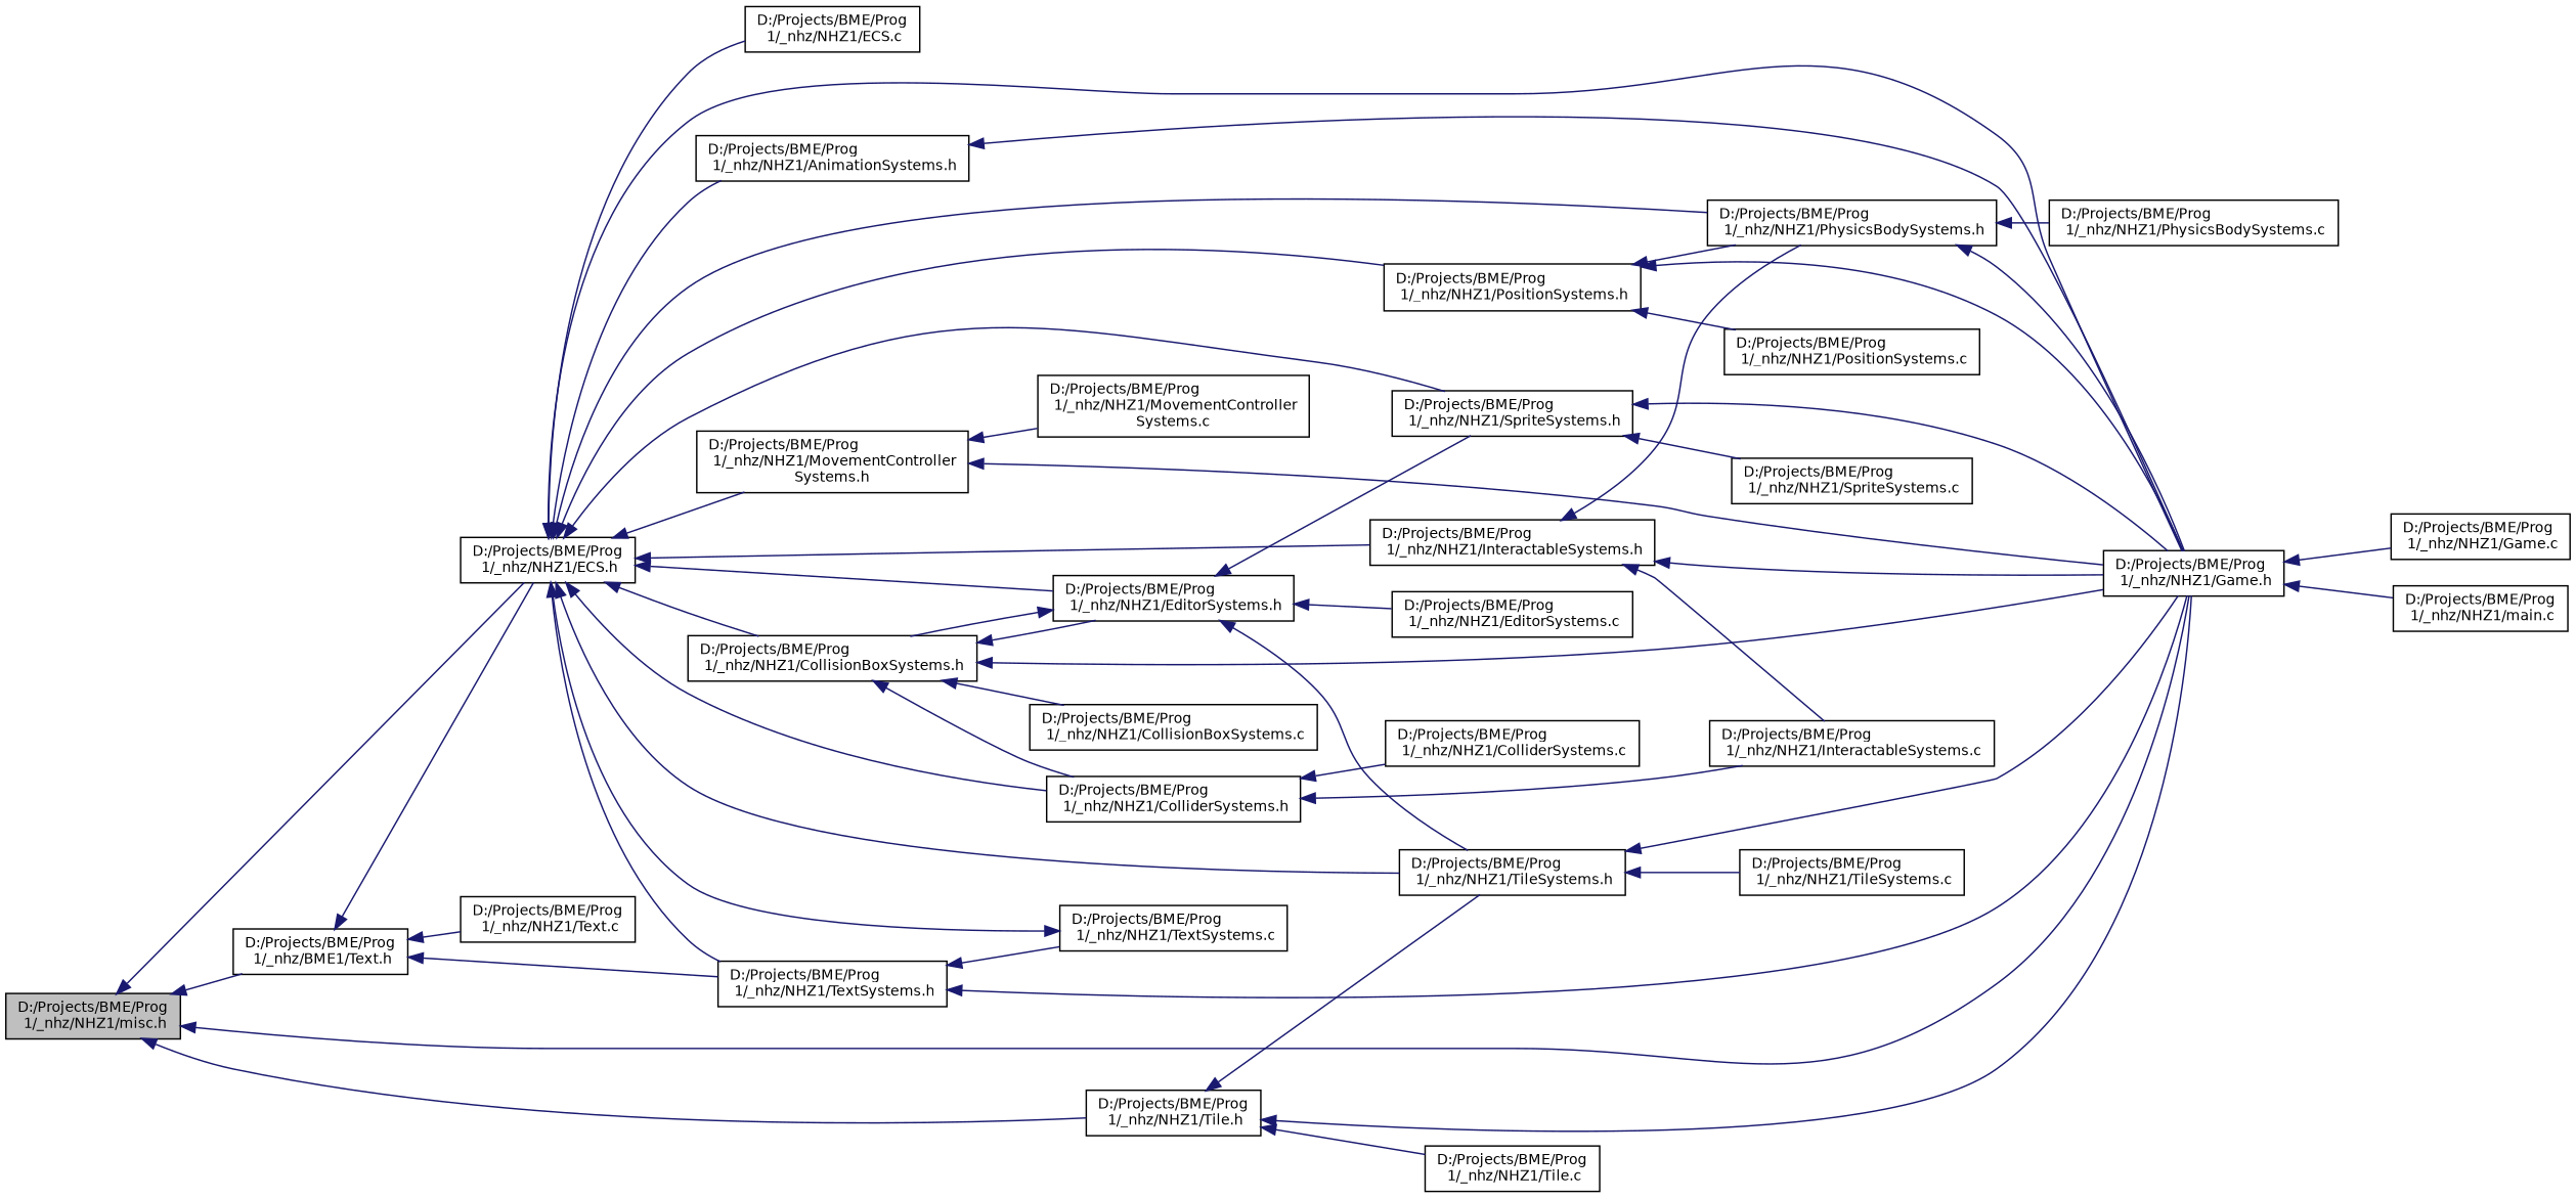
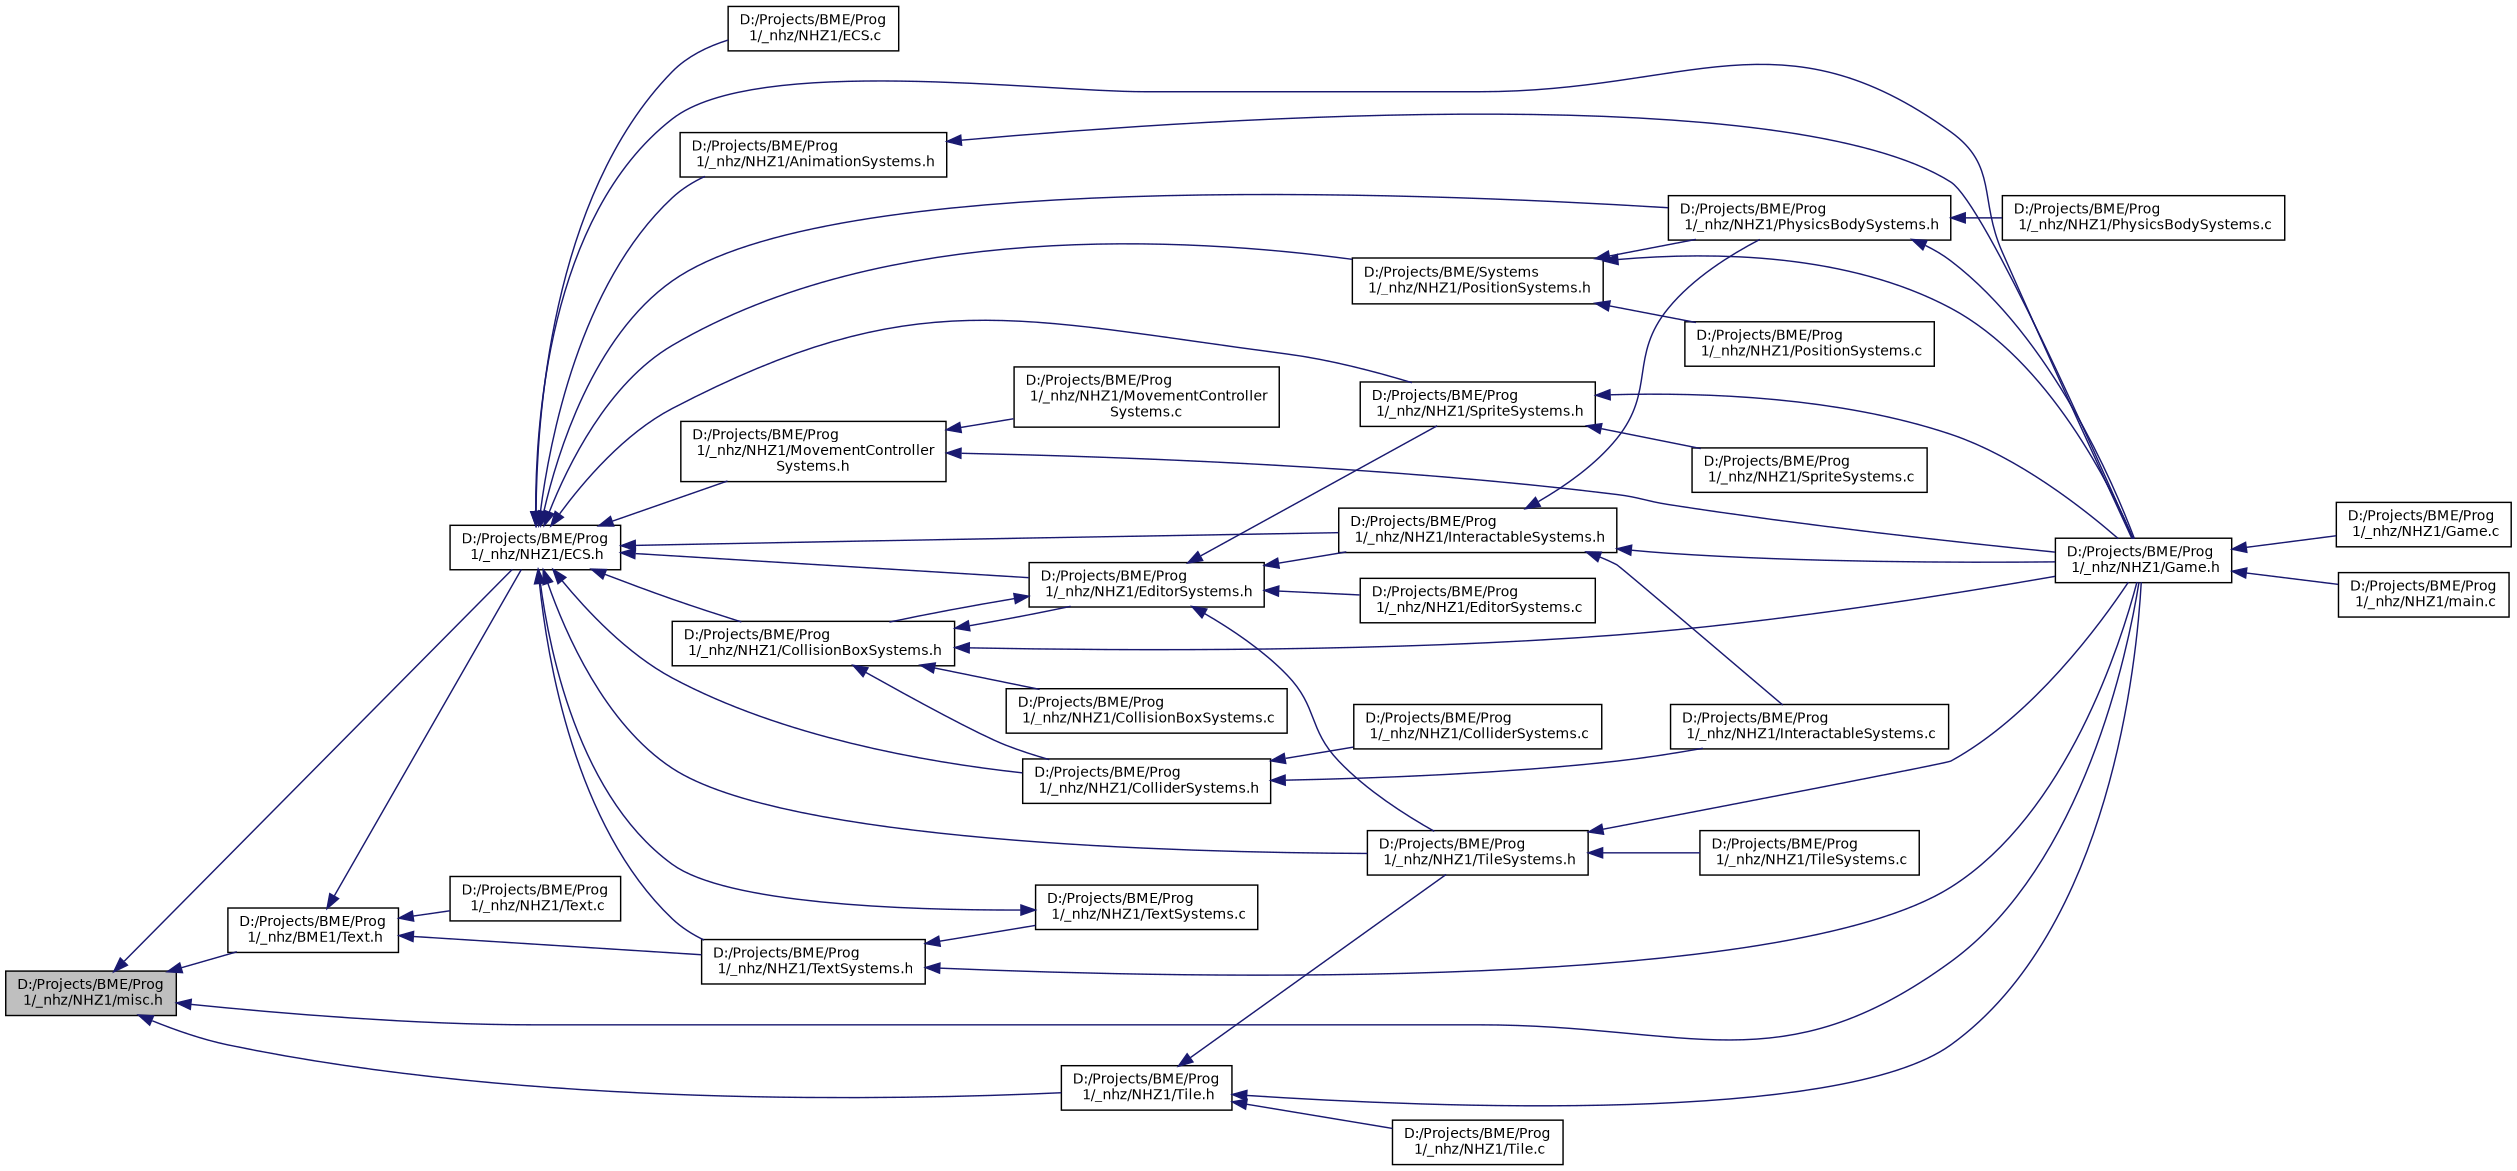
  digraph {
    rankdir=LR
    node [color=black fillcolor=white fontname=Helvetica fontsize=10 shape=record style=filled]
    edge [color=midnightblue dir=back fontname=Helvetica fontsize=10 labelfontname=Helvetica labelfontsize=10 style=solid]
    n1 [fillcolor=grey75 fontcolor=black height=0.2 label="D:/Projects/BME/Prog\l 1/_nhz/NHZ1/misc.h" width=0.4]
    n2 [height=0.2 label="D:/Projects/BME/Prog\l 1/_nhz/NHZ1/ECS.h" width=0.4]
    n3 [height=0.2 label="D:/Projects/BME/Prog\l 1/_nhz/NHZ1/Game.h" width=0.4]
    n4 [height=0.2 label="D:/Projects/BME/Prog\l 1/_nhz/BME1/Text.h" width=0.4]
    n5 [height=0.2 label="D:/Projects/BME/Prog\l 1/_nhz/NHZ1/Tile.h" width=0.4]
    n6 [height=0.2 label="D:/Projects/BME/Prog\l 1/_nhz/NHZ1/AnimationSystems.h" width=0.4]
    n7 [height=0.2 label="D:/Projects/BME/Prog\l 1/_nhz/NHZ1/ColliderSystems.h" width=0.4]
    n8 [height=0.2 label="D:/Projects/BME/Prog\l 1/_nhz/NHZ1/PhysicsBodySystems.h" width=0.4]
    n9 [height=0.2 label="D:/Projects/BME/Prog\l 1/_nhz/NHZ1/CollisionBoxSystems.h" width=0.4]
    n10 [height=0.2 label="D:/Projects/BME/Prog\l 1/_nhz/NHZ1/EditorSystems.h" width=0.4]
    n11 [height=0.2 label="D:/Projects/BME/Prog\l 1/_nhz/NHZ1/InteractableSystems.h" width=0.4]
    n12 [height=0.2 label="D:/Projects/BME/Prog\l 1/_nhz/NHZ1/SpriteSystems.h" width=0.4]
    n13 [height=0.2 label="D:/Projects/BME/Prog\l 1/_nhz/NHZ1/TileSystems.h" width=0.4]
    n14 [height=0.2 label="D:/Projects/BME/Prog\l 1/_nhz/NHZ1/ECS.c" width=0.4]
    n15 [height=0.2 label="D:/Projects/BME/Prog\l 1/_nhz/NHZ1/MovementController\lSystems.h" width=0.4]
-   n16 [height=0.2 label="D:/Projects/BME/Prog\l 1/_nhz/NHZ1/PositionSystems.h" width=0.4]
+   n16 [height=0.2 label="D:/Projects/BME/Systems\l 1/_nhz/NHZ1/PositionSystems.h" width=0.4]
    n17 [height=0.2 label="D:/Projects/BME/Prog\l 1/_nhz/NHZ1/TextSystems.h" width=0.4]
    n18 [height=0.2 label="D:/Projects/BME/Prog\l 1/_nhz/NHZ1/Game.c" width=0.4]
    n19 [height=0.2 label="D:/Projects/BME/Prog\l 1/_nhz/NHZ1/main.c" width=0.4]
    n20 [height=0.2 label="D:/Projects/BME/Prog\l 1/_nhz/NHZ1/Text.c" width=0.4]
    n21 [height=0.2 label="D:/Projects/BME/Prog\l 1/_nhz/NHZ1/Tile.c" width=0.4]
    n22 [height=0.2 label="D:/Projects/BME/Prog\l 1/_nhz/NHZ1/ColliderSystems.c" width=0.4]
    n23 [height=0.2 label="D:/Projects/BME/Prog\l 1/_nhz/NHZ1/InteractableSystems.c" width=0.4]
    n24 [height=0.2 label="D:/Projects/BME/Prog\l 1/_nhz/NHZ1/PhysicsBodySystems.c" width=0.4]
    n25 [height=0.2 label="D:/Projects/BME/Prog\l 1/_nhz/NHZ1/CollisionBoxSystems.c" width=0.4]
    n26 [height=0.2 label="D:/Projects/BME/Prog\l 1/_nhz/NHZ1/EditorSystems.c" width=0.4]
    n27 [height=0.2 label="D:/Projects/BME/Prog\l 1/_nhz/NHZ1/SpriteSystems.c" width=0.4]
    n28 [height=0.2 label="D:/Projects/BME/Prog\l 1/_nhz/NHZ1/TileSystems.c" width=0.4]
    n29 [height=0.2 label="D:/Projects/BME/Prog\l 1/_nhz/NHZ1/MovementController\lSystems.c" width=0.4]
    n30 [height=0.2 label="D:/Projects/BME/Prog\l 1/_nhz/NHZ1/PositionSystems.c" width=0.4]
    n31 [height=0.2 label="D:/Projects/BME/Prog\l 1/_nhz/NHZ1/TextSystems.c" width=0.4]
    n1 -> n2
    n1 -> n3
    n1 -> n4
    n1 -> n5
    n2 -> n3
    n2 -> n6
    n2 -> n7
    n2 -> n8
    n2 -> n9
    n2 -> n10
    n2 -> n11
    n2 -> n12
    n2 -> n13
    n2 -> n14
    n2 -> n15
    n2 -> n16
    n2 -> n17
    n3 -> n18
    n3 -> n19
    n4 -> n2
    n4 -> n17
    n4 -> n20
    n5 -> n3
    n5 -> n13
    n5 -> n21
    n6 -> n3
    n7 -> n22
    n7 -> n23
    n8 -> n3
    n8 -> n24
    n9 -> n3
    n9 -> n7
    n9 -> n10
    n9 -> n25
    n10 -> n9
+   n10 -> n11
    n10 -> n12
    n10 -> n13
    n10 -> n26
    n11 -> n3
    n11 -> n8
    n11 -> n23
    n12 -> n3
    n12 -> n27
    n13 -> n3
    n13 -> n28
    n15 -> n3
    n15 -> n29
    n16 -> n3
    n16 -> n8
    n16 -> n30
    n17 -> n3
    n17 -> n31
    n31 -> n2
  }
